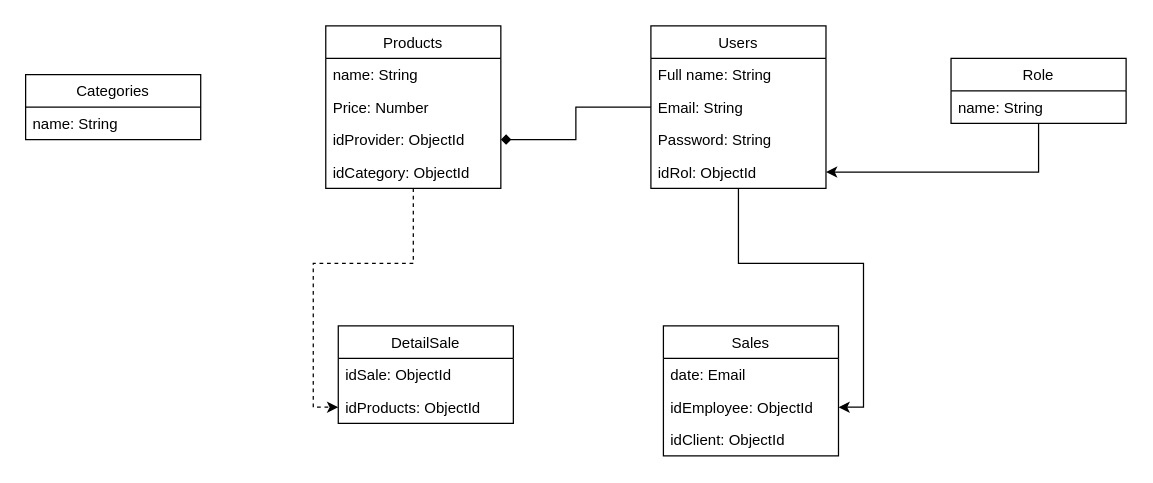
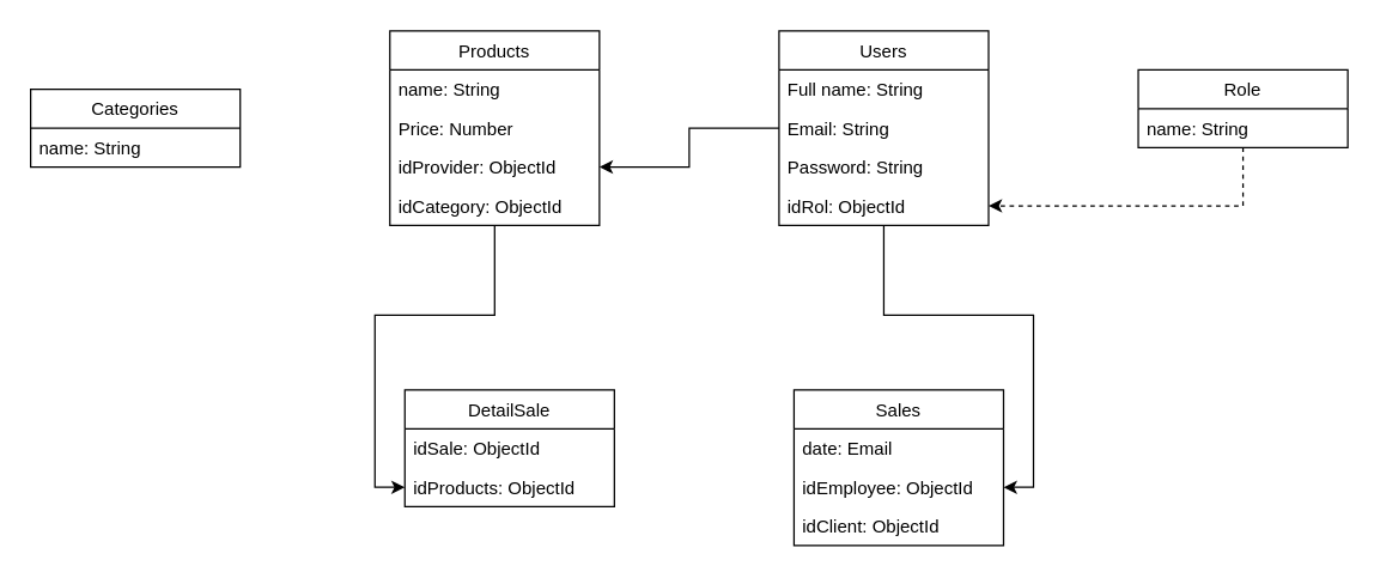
  <mxCell id="0" />
  <mxCell id="1" parent="0" />
- <mxCell id="2" style="edgeStyle=orthogonalEdgeStyle;rounded=0;orthogonalLoop=1;jettySize=auto;html=1;entryX=1;entryY=0.5;entryDx=0;entryDy=0;endArrow=diamond;" edge="1" parent="1" source="4" target="16"><mxGeometry relative="1" as="geometry" /></mxCell>
+ <mxCell id="2" style="edgeStyle=orthogonalEdgeStyle;rounded=0;orthogonalLoop=1;jettySize=auto;html=1;entryX=1;entryY=0.5;entryDx=0;entryDy=0;" edge="1" parent="1" source="4" target="16"><mxGeometry relative="1" as="geometry" /></mxCell>
  <mxCell id="3" style="edgeStyle=orthogonalEdgeStyle;rounded=0;orthogonalLoop=1;jettySize=auto;html=1;entryX=1;entryY=0.5;entryDx=0;entryDy=0;" edge="1" parent="1" source="4" target="22"><mxGeometry relative="1" as="geometry"><Array as="points"><mxPoint x="590" y="210" /><mxPoint x="690" y="210" /><mxPoint x="690" y="325" /></Array></mxGeometry></mxCell>
  <mxCell id="4" value="Users" style="swimlane;fontStyle=0;childLayout=stackLayout;horizontal=1;startSize=26;horizontalStack=0;resizeParent=1;resizeParentMax=0;resizeLast=0;collapsible=1;marginBottom=0;" vertex="1" parent="1"><mxGeometry x="520" y="20" width="140" height="130" as="geometry" /></mxCell>
  <mxCell id="5" value="Full name: String" style="text;strokeColor=none;fillColor=none;align=left;verticalAlign=top;spacingLeft=4;spacingRight=4;overflow=hidden;rotatable=0;points=[[0,0.5],[1,0.5]];portConstraint=eastwest;" vertex="1" parent="4"><mxGeometry y="26" width="140" height="26" as="geometry" /></mxCell>
  <mxCell id="6" value="Email: String" style="text;strokeColor=none;fillColor=none;align=left;verticalAlign=top;spacingLeft=4;spacingRight=4;overflow=hidden;rotatable=0;points=[[0,0.5],[1,0.5]];portConstraint=eastwest;" vertex="1" parent="4"><mxGeometry y="52" width="140" height="26" as="geometry" /></mxCell>
  <mxCell id="7" value="Password: String" style="text;strokeColor=none;fillColor=none;align=left;verticalAlign=top;spacingLeft=4;spacingRight=4;overflow=hidden;rotatable=0;points=[[0,0.5],[1,0.5]];portConstraint=eastwest;" vertex="1" parent="4"><mxGeometry y="78" width="140" height="26" as="geometry" /></mxCell>
  <mxCell id="8" value="idRol: ObjectId" style="text;strokeColor=none;fillColor=none;align=left;verticalAlign=top;spacingLeft=4;spacingRight=4;overflow=hidden;rotatable=0;points=[[0,0.5],[1,0.5]];portConstraint=eastwest;" vertex="1" parent="4"><mxGeometry y="104" width="140" height="26" as="geometry" /></mxCell>
- <mxCell id="9" style="edgeStyle=orthogonalEdgeStyle;rounded=0;orthogonalLoop=1;jettySize=auto;html=1;entryX=1;entryY=0.5;entryDx=0;entryDy=0;" edge="1" parent="1" source="10" target="8"><mxGeometry relative="1" as="geometry" /></mxCell>
+ <mxCell id="9" style="edgeStyle=orthogonalEdgeStyle;rounded=0;orthogonalLoop=1;jettySize=auto;html=1;entryX=1;entryY=0.5;entryDx=0;entryDy=0;dashed=1;" edge="1" parent="1" source="10" target="8"><mxGeometry relative="1" as="geometry" /></mxCell>
  <mxCell id="10" value="Role" style="swimlane;fontStyle=0;childLayout=stackLayout;horizontal=1;startSize=26;horizontalStack=0;resizeParent=1;resizeParentMax=0;resizeLast=0;collapsible=1;marginBottom=0;" vertex="1" parent="1"><mxGeometry x="760" y="46" width="140" height="52" as="geometry" /></mxCell>
  <mxCell id="11" value="name: String" style="text;strokeColor=none;fillColor=none;align=left;verticalAlign=top;spacingLeft=4;spacingRight=4;overflow=hidden;rotatable=0;points=[[0,0.5],[1,0.5]];portConstraint=eastwest;" vertex="1" parent="10"><mxGeometry y="26" width="140" height="26" as="geometry" /></mxCell>
- <mxCell id="12" style="edgeStyle=orthogonalEdgeStyle;rounded=0;orthogonalLoop=1;jettySize=auto;html=1;entryX=0;entryY=0.5;entryDx=0;entryDy=0;dashed=1;" edge="1" parent="1" source="13" target="26"><mxGeometry relative="1" as="geometry"><Array as="points"><mxPoint x="330" y="210" /><mxPoint x="250" y="210" /><mxPoint x="250" y="325" /></Array></mxGeometry></mxCell>
+ <mxCell id="12" style="edgeStyle=orthogonalEdgeStyle;rounded=0;orthogonalLoop=1;jettySize=auto;html=1;entryX=0;entryY=0.5;entryDx=0;entryDy=0;" edge="1" parent="1" source="13" target="26"><mxGeometry relative="1" as="geometry"><Array as="points"><mxPoint x="330" y="210" /><mxPoint x="250" y="210" /><mxPoint x="250" y="325" /></Array></mxGeometry></mxCell>
  <mxCell id="13" value="Products" style="swimlane;fontStyle=0;childLayout=stackLayout;horizontal=1;startSize=26;horizontalStack=0;resizeParent=1;resizeParentMax=0;resizeLast=0;collapsible=1;marginBottom=0;" vertex="1" parent="1"><mxGeometry x="260" y="20" width="140" height="130" as="geometry" /></mxCell>
  <mxCell id="14" value="name: String" style="text;strokeColor=none;fillColor=none;align=left;verticalAlign=top;spacingLeft=4;spacingRight=4;overflow=hidden;rotatable=0;points=[[0,0.5],[1,0.5]];portConstraint=eastwest;" vertex="1" parent="13"><mxGeometry y="26" width="140" height="26" as="geometry" /></mxCell>
  <mxCell id="15" value="Price: Number" style="text;strokeColor=none;fillColor=none;align=left;verticalAlign=top;spacingLeft=4;spacingRight=4;overflow=hidden;rotatable=0;points=[[0,0.5],[1,0.5]];portConstraint=eastwest;" vertex="1" parent="13"><mxGeometry y="52" width="140" height="26" as="geometry" /></mxCell>
  <mxCell id="16" value="idProvider: ObjectId" style="text;strokeColor=none;fillColor=none;align=left;verticalAlign=top;spacingLeft=4;spacingRight=4;overflow=hidden;rotatable=0;points=[[0,0.5],[1,0.5]];portConstraint=eastwest;" vertex="1" parent="13"><mxGeometry y="78" width="140" height="26" as="geometry" /></mxCell>
  <mxCell id="17" value="idCategory: ObjectId" style="text;strokeColor=none;fillColor=none;align=left;verticalAlign=top;spacingLeft=4;spacingRight=4;overflow=hidden;rotatable=0;points=[[0,0.5],[1,0.5]];portConstraint=eastwest;" vertex="1" parent="13"><mxGeometry y="104" width="140" height="26" as="geometry" /></mxCell>
  <mxCell id="18" value="Categories" style="swimlane;fontStyle=0;childLayout=stackLayout;horizontal=1;startSize=26;horizontalStack=0;resizeParent=1;resizeParentMax=0;resizeLast=0;collapsible=1;marginBottom=0;" vertex="1" parent="1"><mxGeometry x="20" y="59" width="140" height="52" as="geometry" /></mxCell>
  <mxCell id="19" value="name: String" style="text;strokeColor=none;fillColor=none;align=left;verticalAlign=top;spacingLeft=4;spacingRight=4;overflow=hidden;rotatable=0;points=[[0,0.5],[1,0.5]];portConstraint=eastwest;" vertex="1" parent="18"><mxGeometry y="26" width="140" height="26" as="geometry" /></mxCell>
  <mxCell id="20" value="Sales" style="swimlane;fontStyle=0;childLayout=stackLayout;horizontal=1;startSize=26;horizontalStack=0;resizeParent=1;resizeParentMax=0;resizeLast=0;collapsible=1;marginBottom=0;" vertex="1" parent="1"><mxGeometry x="530" y="260" width="140" height="104" as="geometry" /></mxCell>
  <mxCell id="21" value="date: Email" style="text;strokeColor=none;fillColor=none;align=left;verticalAlign=top;spacingLeft=4;spacingRight=4;overflow=hidden;rotatable=0;points=[[0,0.5],[1,0.5]];portConstraint=eastwest;" vertex="1" parent="20"><mxGeometry y="26" width="140" height="26" as="geometry" /></mxCell>
  <mxCell id="22" value="idEmployee: ObjectId" style="text;strokeColor=none;fillColor=none;align=left;verticalAlign=top;spacingLeft=4;spacingRight=4;overflow=hidden;rotatable=0;points=[[0,0.5],[1,0.5]];portConstraint=eastwest;" vertex="1" parent="20"><mxGeometry y="52" width="140" height="26" as="geometry" /></mxCell>
  <mxCell id="23" value="idClient: ObjectId" style="text;strokeColor=none;fillColor=none;align=left;verticalAlign=top;spacingLeft=4;spacingRight=4;overflow=hidden;rotatable=0;points=[[0,0.5],[1,0.5]];portConstraint=eastwest;" vertex="1" parent="20"><mxGeometry y="78" width="140" height="26" as="geometry" /></mxCell>
  <mxCell id="24" value="DetailSale" style="swimlane;fontStyle=0;childLayout=stackLayout;horizontal=1;startSize=26;horizontalStack=0;resizeParent=1;resizeParentMax=0;resizeLast=0;collapsible=1;marginBottom=0;" vertex="1" parent="1"><mxGeometry x="270" y="260" width="140" height="78" as="geometry" /></mxCell>
  <mxCell id="25" value="idSale: ObjectId" style="text;strokeColor=none;fillColor=none;align=left;verticalAlign=top;spacingLeft=4;spacingRight=4;overflow=hidden;rotatable=0;points=[[0,0.5],[1,0.5]];portConstraint=eastwest;" vertex="1" parent="24"><mxGeometry y="26" width="140" height="26" as="geometry" /></mxCell>
  <mxCell id="26" value="idProducts: ObjectId" style="text;strokeColor=none;fillColor=none;align=left;verticalAlign=top;spacingLeft=4;spacingRight=4;overflow=hidden;rotatable=0;points=[[0,0.5],[1,0.5]];portConstraint=eastwest;" vertex="1" parent="24"><mxGeometry y="52" width="140" height="26" as="geometry" /></mxCell>
